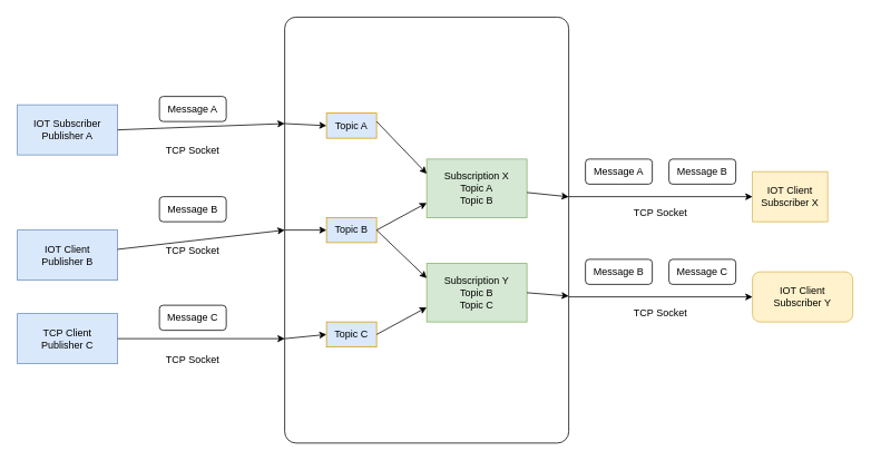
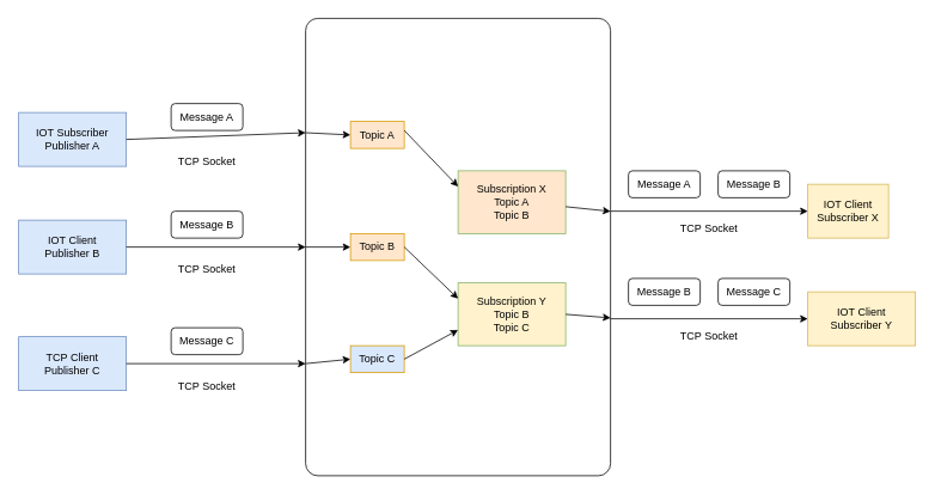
  <mxCell id="0" />
  <mxCell id="1" parent="0" />
  <mxCell id="2" value="&lt;div&gt;IOT Subscriber &lt;br&gt;&lt;/div&gt;&lt;div&gt;Publisher A&lt;/div&gt;" style="rounded=0;whiteSpace=wrap;html=1;fillColor=#dae8fc;strokeColor=#6c8ebf;" parent="1" vertex="1"><mxGeometry x="20" y="125" width="120" height="60" as="geometry" /></mxCell>
  <mxCell id="3" value="" style="rounded=1;whiteSpace=wrap;html=1;arcSize=4;fontStyle=1" parent="1" vertex="1"><mxGeometry x="340" y="20" width="340" height="510" as="geometry" /></mxCell>
  <mxCell id="4" value="Message A" style="rounded=1;whiteSpace=wrap;html=1;" parent="1" vertex="1"><mxGeometry x="190" y="115" width="80" height="30" as="geometry" /></mxCell>
  <mxCell id="5" value="" style="endArrow=classic;html=1;rounded=0;entryX=0;entryY=0.25;entryDx=0;entryDy=0;" parent="1" target="3" edge="1"><mxGeometry width="50" height="50" relative="1" as="geometry"><mxPoint x="140" y="155" as="sourcePoint" /><mxPoint x="330" y="155" as="targetPoint" /></mxGeometry></mxCell>
  <mxCell id="6" value="TCP Socket" style="text;html=1;strokeColor=none;fillColor=none;align=center;verticalAlign=middle;whiteSpace=wrap;rounded=0;" parent="1" vertex="1"><mxGeometry x="180" y="165" width="100" height="30" as="geometry" /></mxCell>
- <mxCell id="7" value="&lt;div&gt;IOT Client &lt;br&gt;&lt;/div&gt;&lt;div&gt;Publisher B&lt;br&gt;&lt;/div&gt;" style="rounded=0;whiteSpace=wrap;html=1;fillColor=#dae8fc;strokeColor=#6c8ebf;" parent="1" vertex="1"><mxGeometry x="20" y="275" width="120" height="60" as="geometry" /></mxCell>
+ <mxCell id="7" value="&lt;div&gt;IOT Client &lt;br&gt;&lt;/div&gt;&lt;div&gt;Publisher B&lt;br&gt;&lt;/div&gt;" style="rounded=0;whiteSpace=wrap;html=1;fillColor=#dae8fc;strokeColor=#6c8ebf;" parent="1" vertex="1"><mxGeometry x="20" y="245" width="120" height="60" as="geometry" /></mxCell>
  <mxCell id="8" value="Message B" style="rounded=1;whiteSpace=wrap;html=1;" parent="1" vertex="1"><mxGeometry x="190" y="235" width="80" height="30" as="geometry" /></mxCell>
  <mxCell id="9" value="TCP Socket" style="text;html=1;strokeColor=none;fillColor=none;align=center;verticalAlign=middle;whiteSpace=wrap;rounded=0;" parent="1" vertex="1"><mxGeometry x="180" y="285" width="100" height="30" as="geometry" /></mxCell>
- <mxCell id="10" value="Topic A" style="rounded=0;whiteSpace=wrap;html=1;fillColor=#dae8fc;strokeColor=#d79b00;" parent="1" vertex="1"><mxGeometry x="390" y="135" width="60" height="30" as="geometry" /></mxCell>
+ <mxCell id="10" value="Topic A" style="rounded=0;whiteSpace=wrap;html=1;fillColor=#ffe6cc;strokeColor=#d79b00;" parent="1" vertex="1"><mxGeometry x="390" y="135" width="60" height="30" as="geometry" /></mxCell>
  <mxCell id="11" value="" style="endArrow=classic;html=1;rounded=0;exitX=0;exitY=0.25;exitDx=0;exitDy=0;entryX=0;entryY=0.5;entryDx=0;entryDy=0;" parent="1" source="3" target="10" edge="1"><mxGeometry width="50" height="50" relative="1" as="geometry"><mxPoint x="390" y="195" as="sourcePoint" /><mxPoint x="440" y="145" as="targetPoint" /></mxGeometry></mxCell>
- <mxCell id="12" value="Topic B" style="rounded=0;whiteSpace=wrap;html=1;fillColor=#dae8fc;strokeColor=#d79b00;" parent="1" vertex="1"><mxGeometry x="390" y="260" width="60" height="30" as="geometry" /></mxCell>
- <mxCell id="13" value="&lt;div&gt;Subscription X&lt;/div&gt;&lt;div&gt;Topic A&lt;/div&gt;&lt;div&gt;Topic B&lt;br&gt;&lt;/div&gt;" style="rounded=0;whiteSpace=wrap;html=1;fillColor=#d5e8d4;strokeColor=#82b366;" parent="1" vertex="1"><mxGeometry x="510" y="190" width="120" height="70" as="geometry" /></mxCell>
+ <mxCell id="12" value="Topic B" style="rounded=0;whiteSpace=wrap;html=1;fillColor=#ffe6cc;strokeColor=#d79b00;" parent="1" vertex="1"><mxGeometry x="390" y="260" width="60" height="30" as="geometry" /></mxCell>
+ <mxCell id="13" value="&lt;div&gt;Subscription X&lt;/div&gt;&lt;div&gt;Topic A&lt;/div&gt;&lt;div&gt;Topic B&lt;br&gt;&lt;/div&gt;" style="rounded=0;whiteSpace=wrap;html=1;fillColor=#ffe6cc;strokeColor=#82b366;" parent="1" vertex="1"><mxGeometry x="510" y="190" width="120" height="70" as="geometry" /></mxCell>
  <mxCell id="14" value="&lt;div&gt;IOT Client &lt;br&gt;&lt;/div&gt;&lt;div&gt;Subscriber X&lt;br&gt;&lt;/div&gt;" style="rounded=0;whiteSpace=wrap;html=1;fillColor=#fff2cc;strokeColor=#d6b656;" parent="1" vertex="1"><mxGeometry x="900" y="205" width="90" height="60" as="geometry" /></mxCell>
  <mxCell id="15" value="Message A" style="rounded=1;whiteSpace=wrap;html=1;" parent="1" vertex="1"><mxGeometry x="700" y="190" width="80" height="30" as="geometry" /></mxCell>
  <mxCell id="16" value="" style="endArrow=classic;html=1;rounded=0;entryX=0;entryY=0.5;entryDx=0;entryDy=0;" parent="1" target="14" edge="1"><mxGeometry width="50" height="50" relative="1" as="geometry"><mxPoint x="680" y="235" as="sourcePoint" /><mxPoint x="890" y="234.5" as="targetPoint" /></mxGeometry></mxCell>
  <mxCell id="17" value="TCP Socket" style="text;html=1;strokeColor=none;fillColor=none;align=center;verticalAlign=middle;whiteSpace=wrap;rounded=0;" parent="1" vertex="1"><mxGeometry x="740" y="240" width="100" height="30" as="geometry" /></mxCell>
  <mxCell id="18" value="Message B" style="rounded=1;whiteSpace=wrap;html=1;" parent="1" vertex="1"><mxGeometry x="800" y="190" width="80" height="30" as="geometry" /></mxCell>
  <mxCell id="19" value="" style="endArrow=classic;html=1;rounded=0;" parent="1" source="7" edge="1"><mxGeometry width="50" height="50" relative="1" as="geometry"><mxPoint x="140" y="275" as="sourcePoint" /><mxPoint x="340" y="275" as="targetPoint" /></mxGeometry></mxCell>
  <mxCell id="20" value="&lt;div&gt;TCP Client &lt;br&gt;&lt;/div&gt;&lt;div&gt;Publisher C&lt;br&gt;&lt;/div&gt;" style="rounded=0;whiteSpace=wrap;html=1;fillColor=#dae8fc;strokeColor=#6c8ebf;" parent="1" vertex="1"><mxGeometry x="20" y="375" width="120" height="60" as="geometry" /></mxCell>
  <mxCell id="21" value="Message C" style="rounded=1;whiteSpace=wrap;html=1;" parent="1" vertex="1"><mxGeometry x="190" y="365" width="80" height="30" as="geometry" /></mxCell>
  <mxCell id="22" value="TCP Socket" style="text;html=1;strokeColor=none;fillColor=none;align=center;verticalAlign=middle;whiteSpace=wrap;rounded=0;" parent="1" vertex="1"><mxGeometry x="180" y="415" width="100" height="30" as="geometry" /></mxCell>
  <mxCell id="23" value="" style="endArrow=classic;html=1;rounded=0;" parent="1" source="20" edge="1"><mxGeometry width="50" height="50" relative="1" as="geometry"><mxPoint x="140" y="405" as="sourcePoint" /><mxPoint x="340" y="405" as="targetPoint" /></mxGeometry></mxCell>
- <mxCell id="24" value="&lt;div&gt;Subscription Y&lt;br&gt;&lt;/div&gt;&lt;div&gt;Topic B&lt;br&gt;&lt;/div&gt;&lt;div&gt;Topic C&lt;br&gt;&lt;/div&gt;" style="rounded=0;whiteSpace=wrap;html=1;fillColor=#d5e8d4;strokeColor=#82b366;" parent="1" vertex="1"><mxGeometry x="510" y="315" width="120" height="70" as="geometry" /></mxCell>
+ <mxCell id="24" value="&lt;div&gt;Subscription Y&lt;br&gt;&lt;/div&gt;&lt;div&gt;Topic B&lt;br&gt;&lt;/div&gt;&lt;div&gt;Topic C&lt;br&gt;&lt;/div&gt;" style="rounded=0;whiteSpace=wrap;html=1;fillColor=#fff2cc;strokeColor=#82b366;" parent="1" vertex="1"><mxGeometry x="510" y="315" width="120" height="70" as="geometry" /></mxCell>
  <mxCell id="25" value="Topic C" style="rounded=0;whiteSpace=wrap;html=1;fillColor=#dae8fc;strokeColor=#d79b00;" parent="1" vertex="1"><mxGeometry x="390" y="385" width="60" height="30" as="geometry" /></mxCell>
  <mxCell id="26" value="" style="endArrow=classic;html=1;rounded=0;exitX=0;exitY=0.5;exitDx=0;exitDy=0;entryX=0;entryY=0.5;entryDx=0;entryDy=0;" parent="1" source="3" target="12" edge="1"><mxGeometry width="50" height="50" relative="1" as="geometry"><mxPoint x="490" y="305" as="sourcePoint" /><mxPoint x="540" y="255" as="targetPoint" /></mxGeometry></mxCell>
- <mxCell id="27" value="&lt;div&gt;IOT Client &lt;br&gt;&lt;/div&gt;&lt;div&gt;Subscriber Y&lt;br&gt;&lt;/div&gt;" style="whiteSpace=wrap;html=1;fillColor=#fff2cc;strokeColor=#d6b656;rounded=1;" parent="1" vertex="1"><mxGeometry x="900" y="325" width="120" height="60" as="geometry" /></mxCell>
+ <mxCell id="27" value="&lt;div&gt;IOT Client &lt;br&gt;&lt;/div&gt;&lt;div&gt;Subscriber Y&lt;br&gt;&lt;/div&gt;" style="rounded=0;whiteSpace=wrap;html=1;fillColor=#fff2cc;strokeColor=#d6b656;" parent="1" vertex="1"><mxGeometry x="900" y="325" width="120" height="60" as="geometry" /></mxCell>
  <mxCell id="28" value="Message B" style="rounded=1;whiteSpace=wrap;html=1;" parent="1" vertex="1"><mxGeometry x="700" y="310" width="80" height="30" as="geometry" /></mxCell>
  <mxCell id="29" value="" style="endArrow=classic;html=1;rounded=0;entryX=0;entryY=0.5;entryDx=0;entryDy=0;" parent="1" target="27" edge="1"><mxGeometry width="50" height="50" relative="1" as="geometry"><mxPoint x="680" y="355" as="sourcePoint" /><mxPoint x="890" y="354.5" as="targetPoint" /></mxGeometry></mxCell>
  <mxCell id="30" value="TCP Socket" style="text;html=1;strokeColor=none;fillColor=none;align=center;verticalAlign=middle;whiteSpace=wrap;rounded=0;" parent="1" vertex="1"><mxGeometry x="740" y="360" width="100" height="30" as="geometry" /></mxCell>
  <mxCell id="31" value="Message C" style="rounded=1;whiteSpace=wrap;html=1;" parent="1" vertex="1"><mxGeometry x="800" y="310" width="80" height="30" as="geometry" /></mxCell>
  <mxCell id="32" value="" style="endArrow=classic;html=1;rounded=0;entryX=0;entryY=0.25;entryDx=0;entryDy=0;" parent="1" target="13" edge="1"><mxGeometry width="50" height="50" relative="1" as="geometry"><mxPoint x="450" y="145" as="sourcePoint" /><mxPoint x="500" y="95" as="targetPoint" /></mxGeometry></mxCell>
- <mxCell id="33" value="" style="endArrow=classic;html=1;rounded=0;exitX=1;exitY=0.5;exitDx=0;exitDy=0;entryX=0;entryY=0.75;entryDx=0;entryDy=0;" parent="1" source="12" target="13" edge="1"><mxGeometry width="50" height="50" relative="1" as="geometry"><mxPoint x="490" y="305" as="sourcePoint" /><mxPoint x="540" y="255" as="targetPoint" /></mxGeometry></mxCell>
  <mxCell id="34" value="" style="endArrow=classic;html=1;rounded=0;entryX=0;entryY=0.75;entryDx=0;entryDy=0;" parent="1" target="24" edge="1"><mxGeometry width="50" height="50" relative="1" as="geometry"><mxPoint x="450" y="400" as="sourcePoint" /><mxPoint x="500" y="350" as="targetPoint" /></mxGeometry></mxCell>
  <mxCell id="35" value="" style="endArrow=classic;html=1;rounded=0;entryX=0;entryY=0.25;entryDx=0;entryDy=0;" parent="1" target="24" edge="1"><mxGeometry width="50" height="50" relative="1" as="geometry"><mxPoint x="450" y="275" as="sourcePoint" /><mxPoint x="540" y="255" as="targetPoint" /></mxGeometry></mxCell>
  <mxCell id="36" value="" style="endArrow=classic;html=1;rounded=0;entryX=1;entryY=0.422;entryDx=0;entryDy=0;entryPerimeter=0;" parent="1" target="3" edge="1"><mxGeometry width="50" height="50" relative="1" as="geometry"><mxPoint x="630" y="230" as="sourcePoint" /><mxPoint x="680" y="180" as="targetPoint" /></mxGeometry></mxCell>
  <mxCell id="37" value="" style="endArrow=classic;html=1;rounded=0;entryX=1;entryY=0.655;entryDx=0;entryDy=0;entryPerimeter=0;" parent="1" target="3" edge="1"><mxGeometry width="50" height="50" relative="1" as="geometry"><mxPoint x="630" y="350" as="sourcePoint" /><mxPoint x="680" y="300" as="targetPoint" /></mxGeometry></mxCell>
  <mxCell id="38" value="" style="endArrow=classic;html=1;rounded=0;entryX=0;entryY=0.5;entryDx=0;entryDy=0;" edge="1" parent="1" target="25"><mxGeometry width="50" height="50" relative="1" as="geometry"><mxPoint x="340" y="405" as="sourcePoint" /><mxPoint x="390" y="355" as="targetPoint" /></mxGeometry></mxCell>
